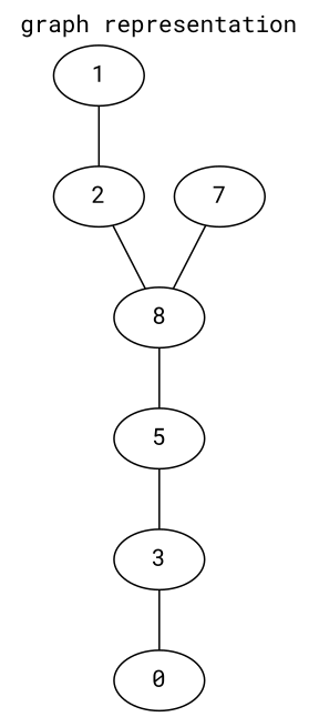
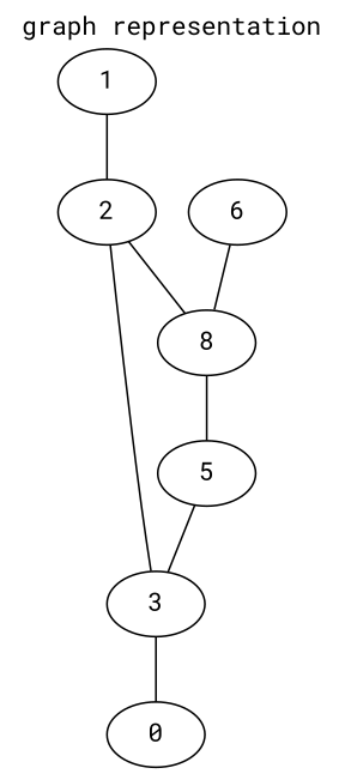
  graph {
    fontname="Roboto Mono"
    label="graph representation"
    labelloc=t
    node [fontname="Roboto Mono"]
    edge [fontname="Roboto Mono"]
    1
    2
    3
    n4 [label=8]
    0
    5
-   6 [label=7]
+   6
    1 -- 2
+   2 -- 3
    2 -- n4
    3 -- 0
    n4 -- 5
    5 -- 3
    6 -- n4
  }
